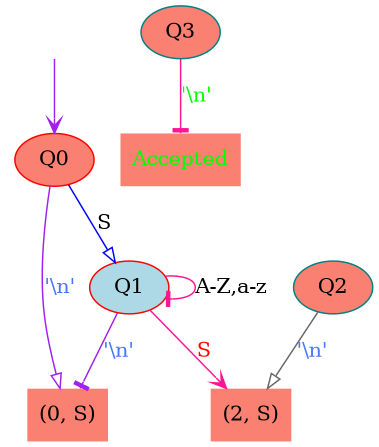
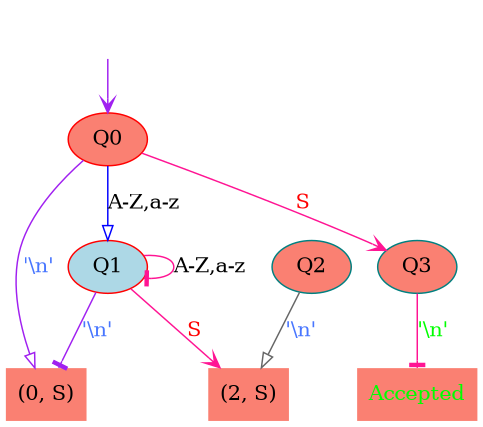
  digraph {
    node [style=filled color=red fillcolor=salmon]
    edge [arrowhead=vee color=deeppink fontcolor=royalblue1]
    start [style=invis color="" fillcolor=""]
    Q0
    "(0, S)" [shape=none]
    Q1 [fillcolor=lightblue]
    Q3 [color=teal]
    "(2, S)" [shape=none]
    Accepted [fontcolor=green shape=none]
    Q2 [color=teal]
    start -> Q0 [color=purple fontcolor=""]
    Q0 -> "(0, S)" [arrowhead=onormal color=purple label="'\\n'"]
-   Q0 -> Q1 [arrowhead=onormal color=blue fontcolor=black label=S]
+   Q0 -> Q1 [arrowhead=onormal color=blue fontcolor=black label="A-Z,a-z"]
+   Q0 -> Q3 [fontcolor=red label=S]
    Q1 -> "(0, S)" [arrowhead=tee color=purple label="'\\n'"]
    Q1 -> Q1 [arrowhead=tee fontcolor=black label="A-Z,a-z"]
    Q1 -> "(2, S)" [fontcolor=red label=S]
    Q3 -> Accepted [arrowhead=tee fontcolor=green label="'\\n'"]
    Q2 -> "(2, S)" [arrowhead=onormal color=gray40 label="'\\n'"]
  }
